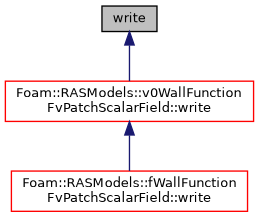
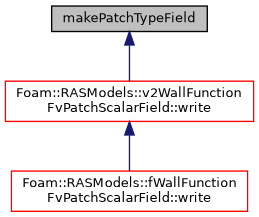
  digraph {
    rankdir=TB
    node [color=red fontname=Helvetica fontsize=10 shape=record]
    edge [color=midnightblue dir=back fontname=Helvetica fontsize=10 labelfontname=Helvetica labelfontsize=10 style=solid]
-   n1 [color=black fillcolor=grey75 fontcolor=black height=0.2 label=write style=filled width=0.4]
-   n2 [height=0.2 label="Foam::RASModels::v0WallFunction\lFvPatchScalarField::write" width=0.4]
+   n1 [color=black fillcolor=grey75 fontcolor=black height=0.2 label=makePatchTypeField style=filled width=0.4]
+   n2 [height=0.2 label="Foam::RASModels::v2WallFunction\lFvPatchScalarField::write" width=0.4]
    n3 [height=0.2 label="Foam::RASModels::fWallFunction\lFvPatchScalarField::write" width=0.4]
    n1 -> n2
    n2 -> n3
  }
